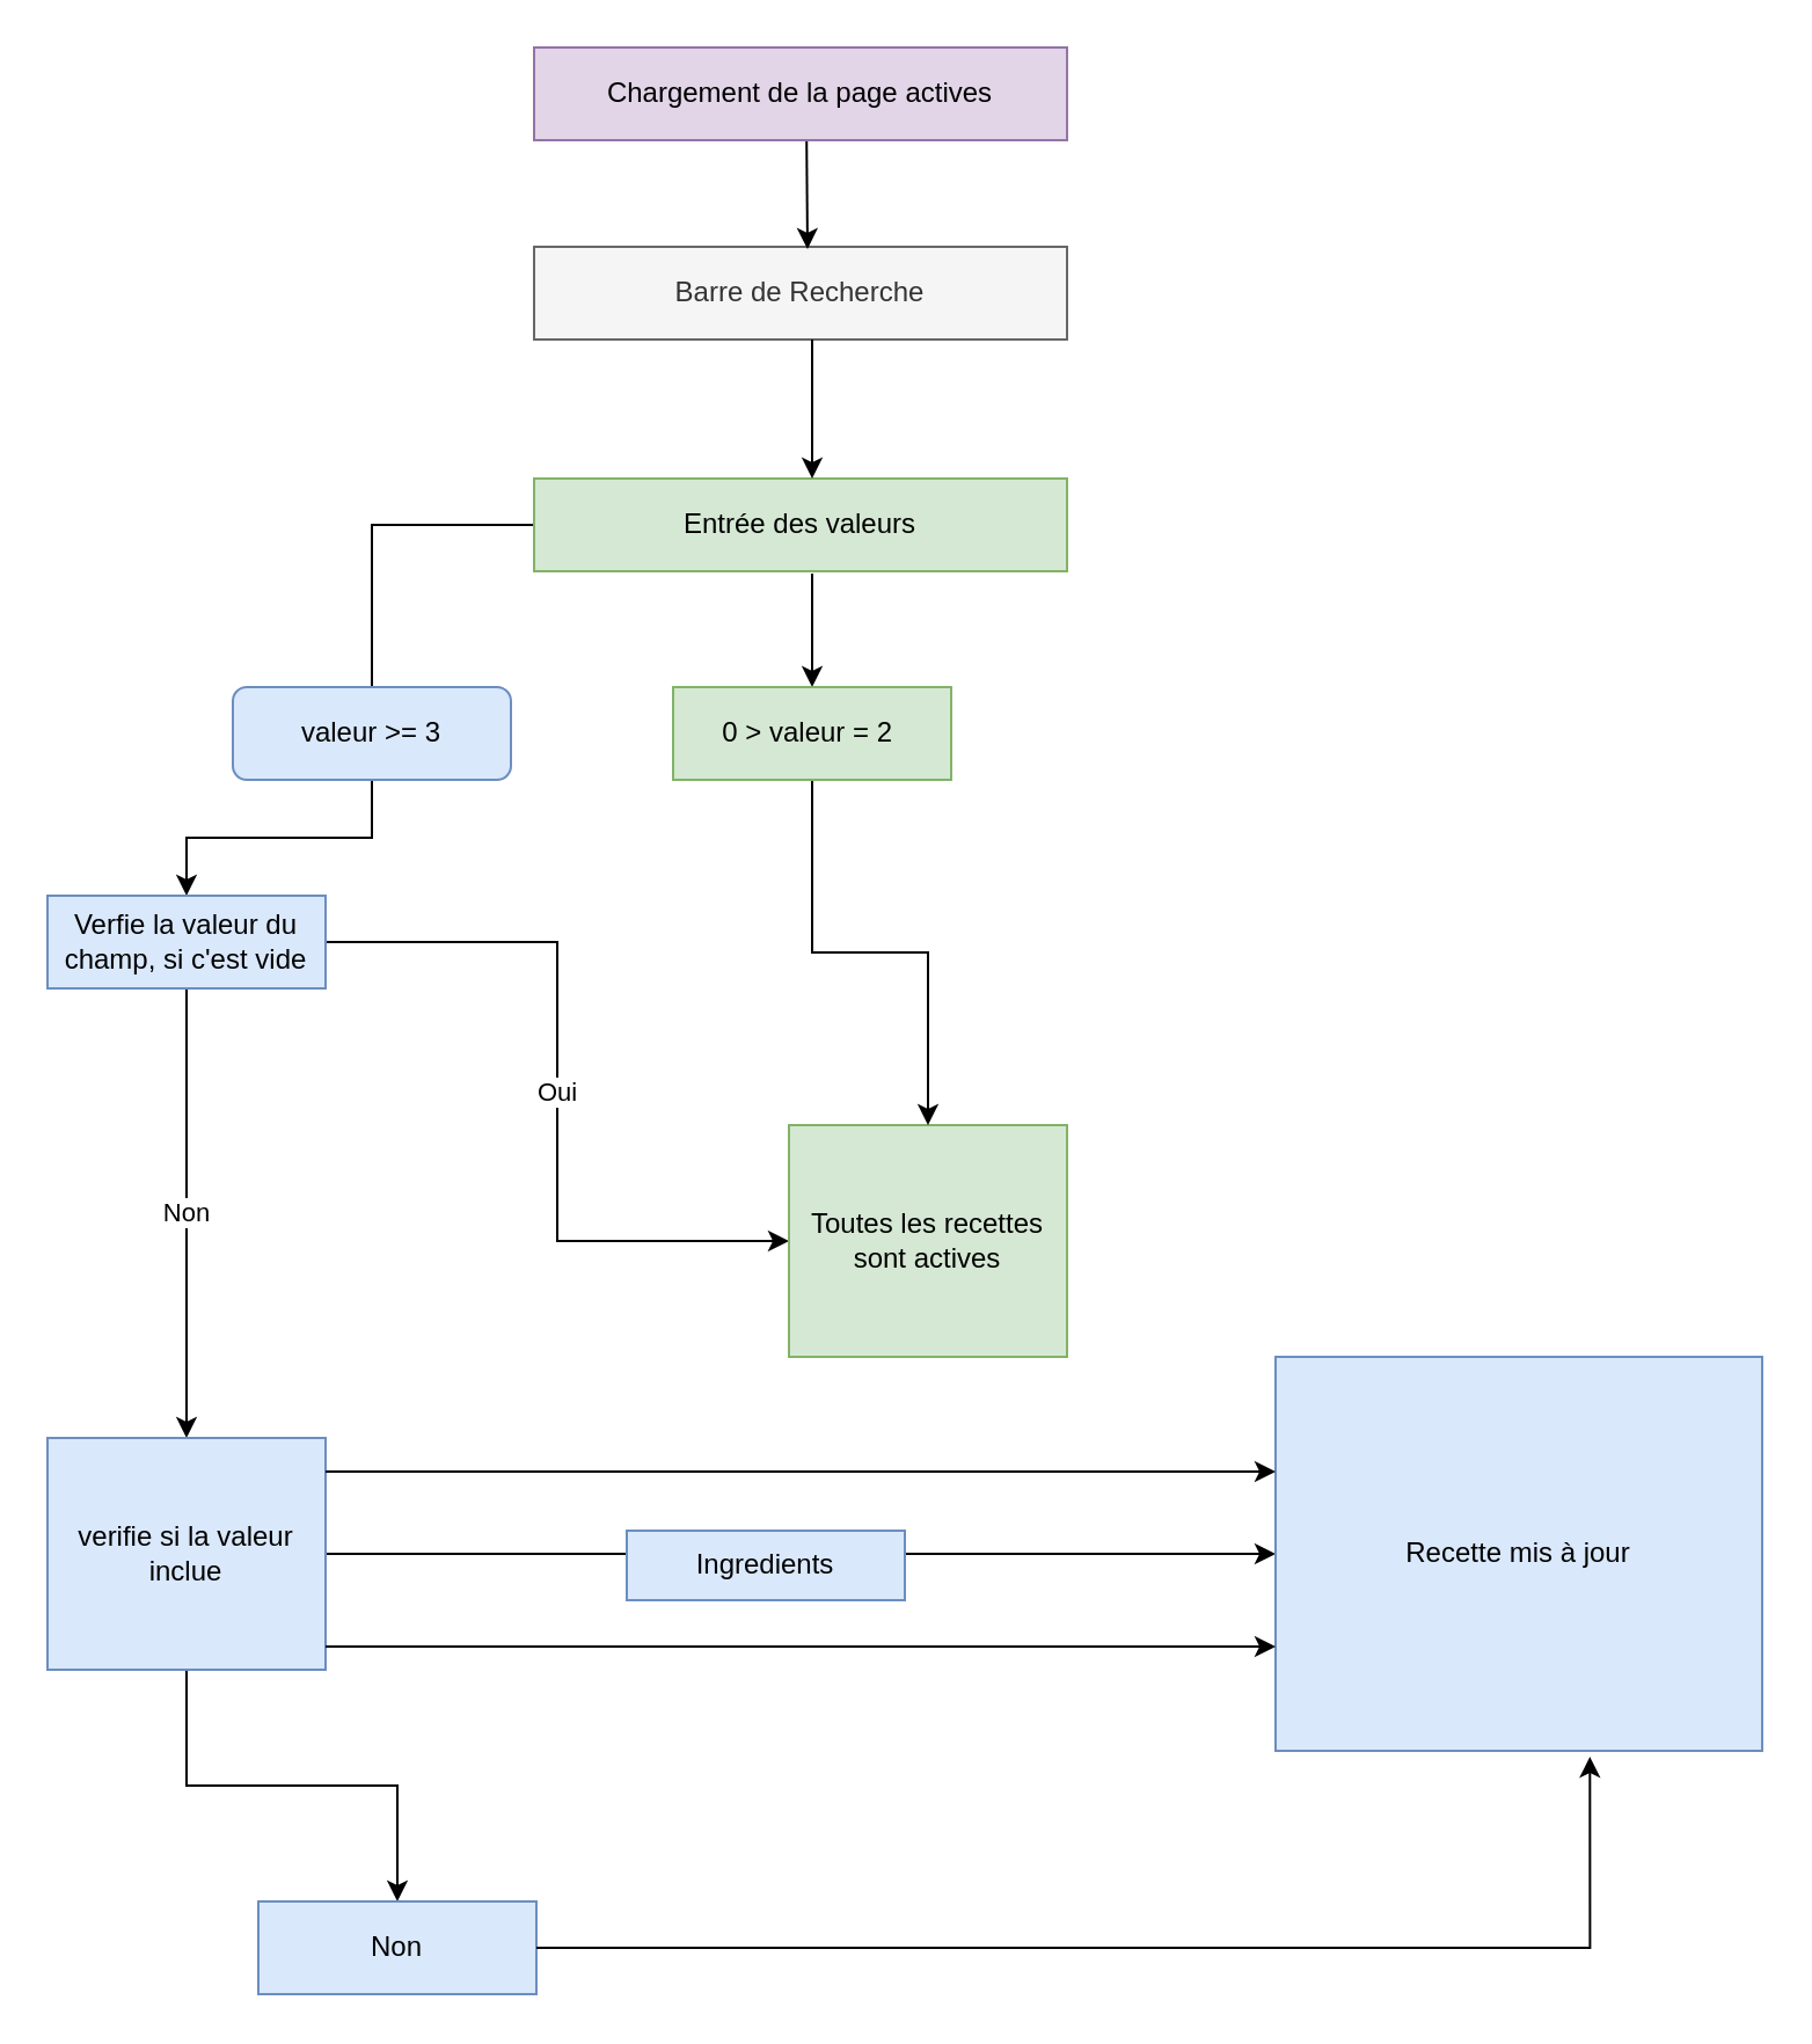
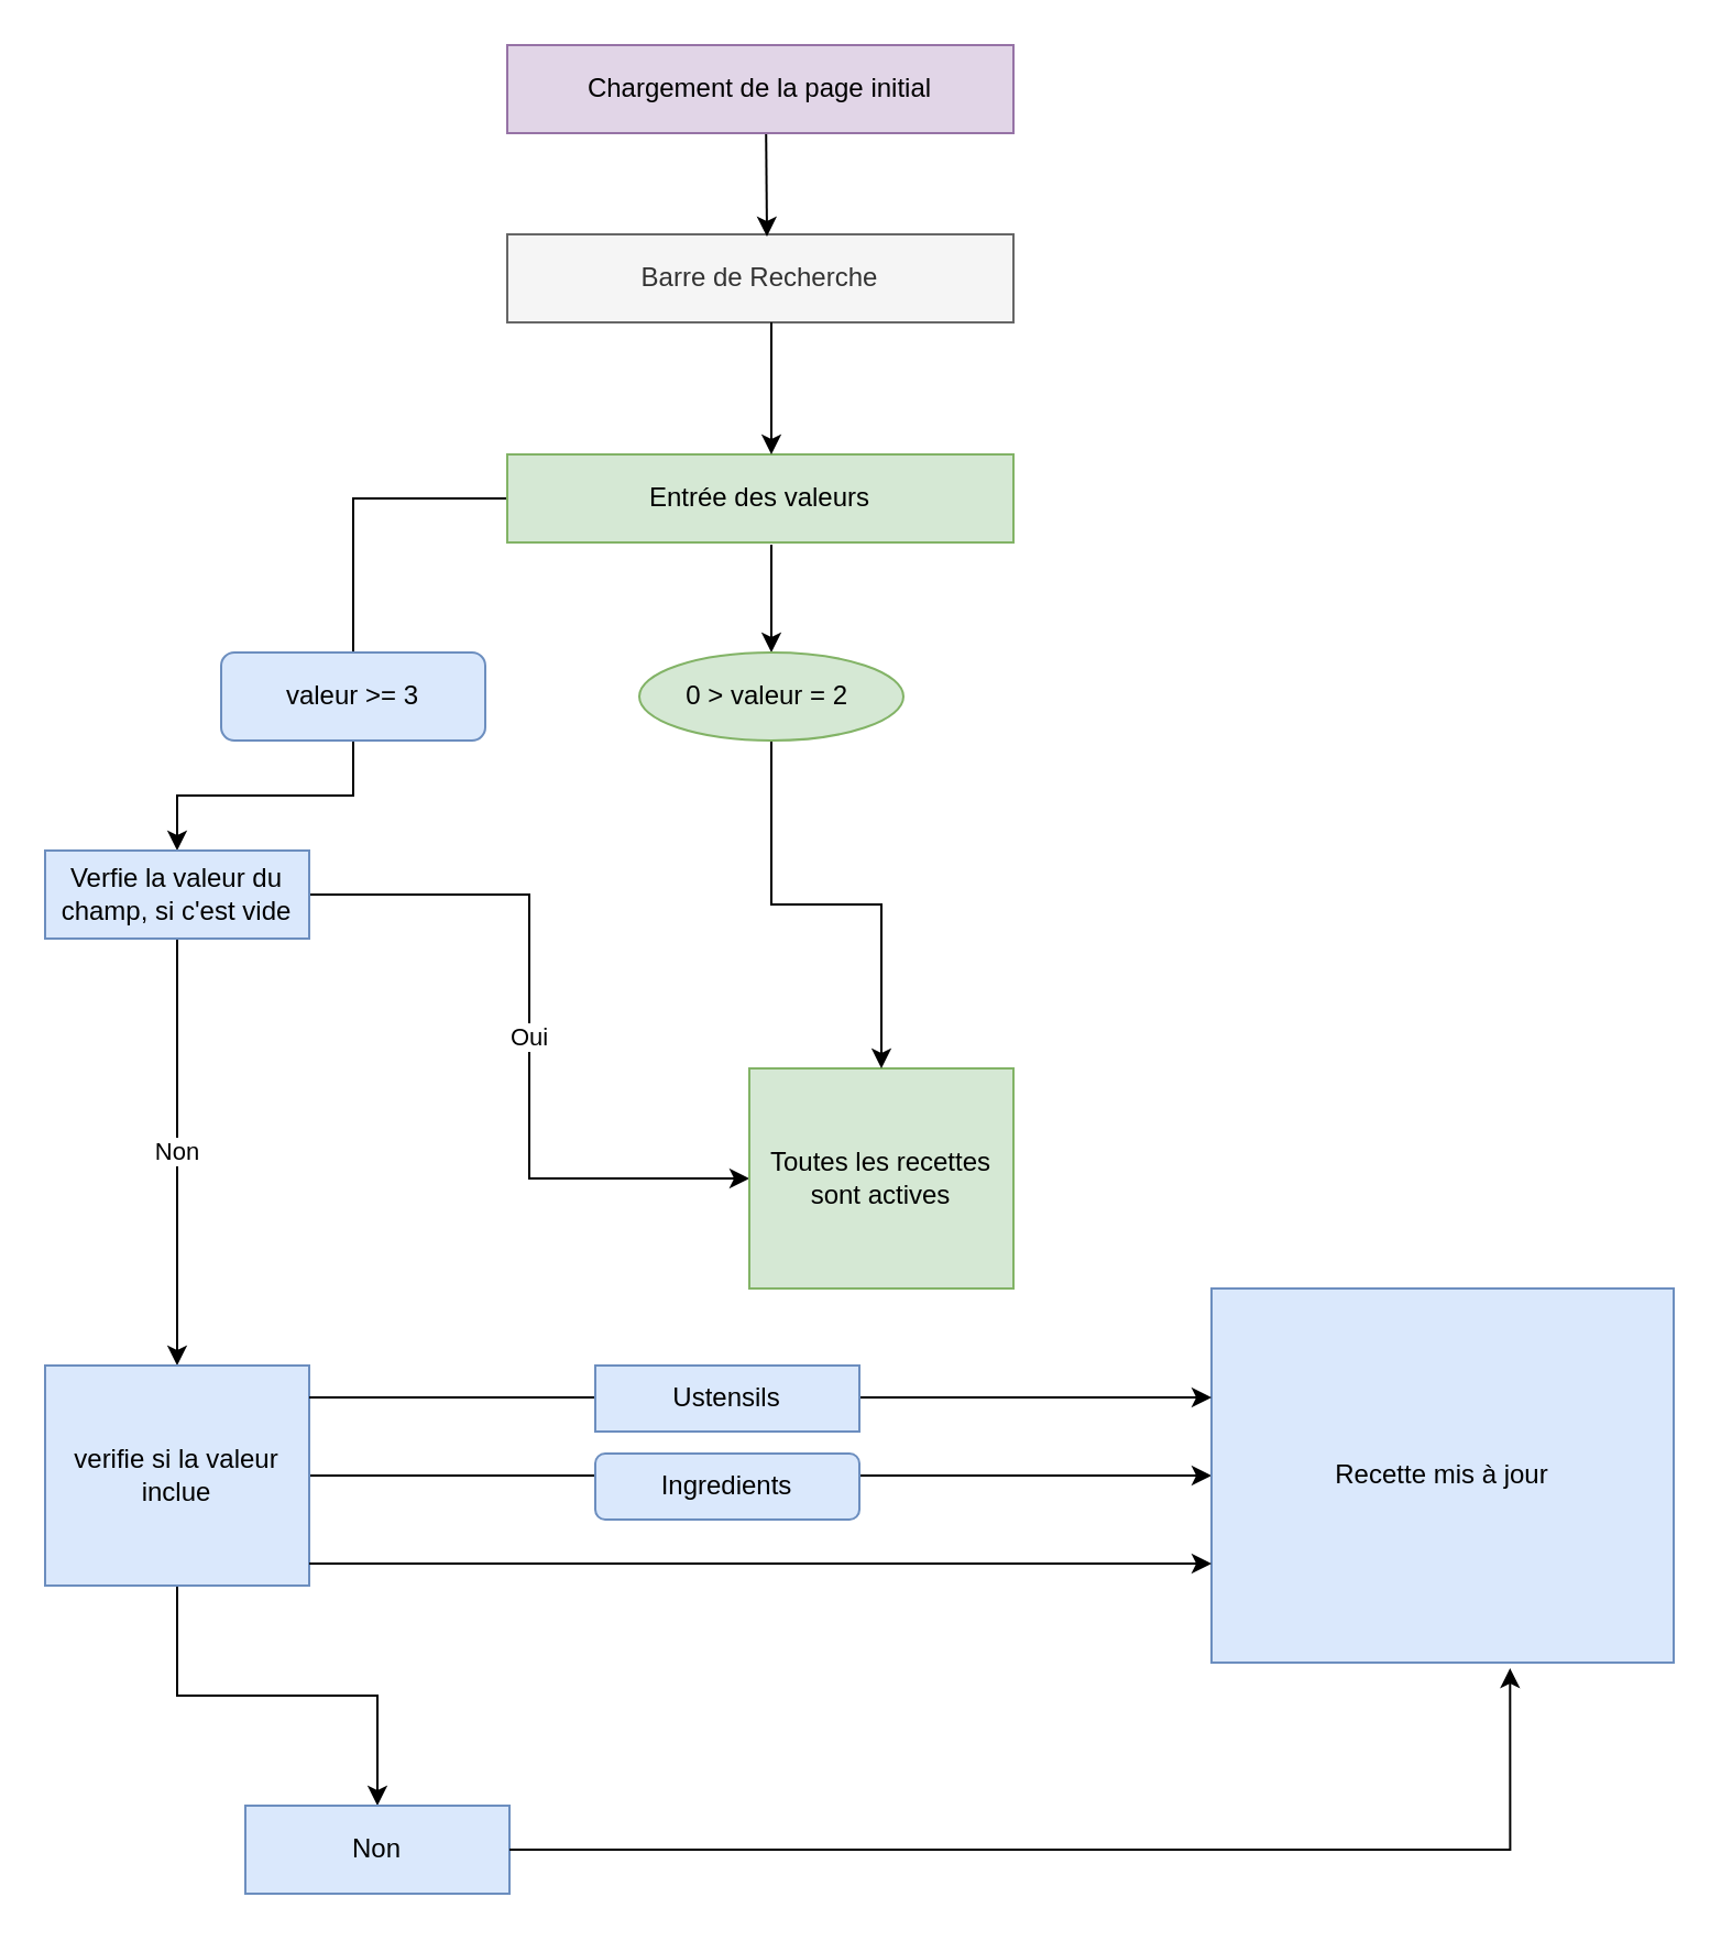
  <mxCell id="0" />
  <mxCell id="1" parent="0" />
  <mxCell id="2" value="Barre de Recherche" style="rounded=0;whiteSpace=wrap;html=1;fillColor=#f5f5f5;strokeColor=#666666;fontColor=#333333;" parent="1" vertex="1"><mxGeometry x="230" y="106" width="230" height="40" as="geometry" /></mxCell>
  <mxCell id="3" style="edgeStyle=orthogonalEdgeStyle;rounded=0;orthogonalLoop=1;jettySize=auto;html=1;entryX=0.5;entryY=0;entryDx=0;entryDy=0;endArrow=none;" parent="1" source="4" target="8" edge="1"><mxGeometry relative="1" as="geometry"><mxPoint x="160" y="290" as="targetPoint" /></mxGeometry></mxCell>
  <mxCell id="4" value="Entrée des valeurs" style="rounded=0;whiteSpace=wrap;html=1;fillColor=#d5e8d4;strokeColor=#82b366;" parent="1" vertex="1"><mxGeometry x="230" y="206" width="230" height="40" as="geometry" /></mxCell>
  <mxCell id="5" value="" style="endArrow=classic;html=1;rounded=0;" parent="1" edge="1"><mxGeometry width="50" height="50" relative="1" as="geometry"><mxPoint x="350" y="146" as="sourcePoint" /><mxPoint x="350" y="206" as="targetPoint" /></mxGeometry></mxCell>
  <mxCell id="6" value="" style="endArrow=classic;html=1;rounded=0;entryX=0.5;entryY=0;entryDx=0;entryDy=0;" parent="1" target="17" edge="1"><mxGeometry width="50" height="50" relative="1" as="geometry"><mxPoint x="350" y="247" as="sourcePoint" /><mxPoint x="350" y="286" as="targetPoint" /></mxGeometry></mxCell>
  <mxCell id="7" style="edgeStyle=orthogonalEdgeStyle;rounded=0;orthogonalLoop=1;jettySize=auto;html=1;" parent="1" source="8" target="11" edge="1"><mxGeometry relative="1" as="geometry" /></mxCell>
  <mxCell id="8" value="valeur &amp;gt;= 3" style="whiteSpace=wrap;html=1;fillColor=#dae8fc;strokeColor=#6c8ebf;rounded=1;" parent="1" vertex="1"><mxGeometry x="100" y="296" width="120" height="40" as="geometry" /></mxCell>
  <mxCell id="9" value="Oui" style="edgeStyle=orthogonalEdgeStyle;rounded=0;orthogonalLoop=1;jettySize=auto;html=1;entryX=0;entryY=0.5;entryDx=0;entryDy=0;" parent="1" source="11" target="15" edge="1"><mxGeometry relative="1" as="geometry" /></mxCell>
  <mxCell id="10" value="Non" style="edgeStyle=orthogonalEdgeStyle;rounded=0;orthogonalLoop=1;jettySize=auto;html=1;entryX=0.5;entryY=0;entryDx=0;entryDy=0;" parent="1" source="11" target="14" edge="1"><mxGeometry relative="1" as="geometry" /></mxCell>
  <mxCell id="11" value="Verfie la valeur du champ, si c'est vide" style="rounded=0;whiteSpace=wrap;html=1;fillColor=#dae8fc;strokeColor=#6c8ebf;" parent="1" vertex="1"><mxGeometry x="20" y="386" width="120" height="40" as="geometry" /></mxCell>
  <mxCell id="12" value="" style="edgeStyle=orthogonalEdgeStyle;rounded=0;orthogonalLoop=1;jettySize=auto;html=1;" parent="1" source="14" target="21" edge="1"><mxGeometry relative="1" as="geometry" /></mxCell>
  <mxCell id="13" style="edgeStyle=orthogonalEdgeStyle;rounded=0;orthogonalLoop=1;jettySize=auto;html=1;" edge="1" parent="1" source="14" target="20"><mxGeometry relative="1" as="geometry" /></mxCell>
  <mxCell id="14" value="verifie si la valeur inclue" style="rounded=0;whiteSpace=wrap;html=1;fillColor=#dae8fc;strokeColor=#6c8ebf;" parent="1" vertex="1"><mxGeometry x="20" y="620" width="120" height="100" as="geometry" /></mxCell>
  <mxCell id="15" value="Toutes les recettes sont actives" style="rounded=0;whiteSpace=wrap;html=1;fillColor=#d5e8d4;strokeColor=#82b366;" parent="1" vertex="1"><mxGeometry x="340" y="485" width="120" height="100" as="geometry" /></mxCell>
  <mxCell id="16" style="edgeStyle=orthogonalEdgeStyle;rounded=0;orthogonalLoop=1;jettySize=auto;html=1;" parent="1" source="17" target="15" edge="1"><mxGeometry relative="1" as="geometry" /></mxCell>
- <mxCell id="17" value="0 &amp;gt; valeur = 2&amp;nbsp;" style="rounded=0;whiteSpace=wrap;html=1;fillColor=#d5e8d4;strokeColor=#82b366;" parent="1" vertex="1"><mxGeometry x="290" y="296" width="120" height="40" as="geometry" /></mxCell>
+ <mxCell id="17" value="0 &amp;gt; valeur = 2&amp;nbsp;" style="ellipse;whiteSpace=wrap;html=1;fillColor=#d5e8d4;strokeColor=#82b366;" parent="1" vertex="1"><mxGeometry x="290" y="296" width="120" height="40" as="geometry" /></mxCell>
  <mxCell id="18" value="" style="endArrow=classic;html=1;rounded=0;" parent="1" edge="1"><mxGeometry width="50" height="50" relative="1" as="geometry"><mxPoint x="347.58" y="57" as="sourcePoint" /><mxPoint x="348" y="107" as="targetPoint" /></mxGeometry></mxCell>
- <mxCell id="19" value="Chargement de la page actives" style="rounded=0;whiteSpace=wrap;html=1;fillColor=#e1d5e7;strokeColor=#9673a6;" parent="1" vertex="1"><mxGeometry x="230" y="20" width="230" height="40" as="geometry" /></mxCell>
+ <mxCell id="19" value="Chargement de la page initial" style="rounded=0;whiteSpace=wrap;html=1;fillColor=#e1d5e7;strokeColor=#9673a6;" parent="1" vertex="1"><mxGeometry x="230" y="20" width="230" height="40" as="geometry" /></mxCell>
  <mxCell id="20" value="Recette mis à jour" style="rounded=0;whiteSpace=wrap;html=1;fillColor=#dae8fc;strokeColor=#6c8ebf;" parent="1" vertex="1"><mxGeometry x="550" y="585" width="210" height="170" as="geometry" /></mxCell>
  <mxCell id="21" value="Non" style="rounded=0;whiteSpace=wrap;html=1;fillColor=#dae8fc;strokeColor=#6c8ebf;" parent="1" vertex="1"><mxGeometry x="111" y="820" width="120" height="40" as="geometry" /></mxCell>
  <mxCell id="22" style="edgeStyle=orthogonalEdgeStyle;rounded=0;orthogonalLoop=1;jettySize=auto;html=1;entryX=0.646;entryY=1.015;entryDx=0;entryDy=0;entryPerimeter=0;" parent="1" source="21" target="20" edge="1"><mxGeometry relative="1" as="geometry" /></mxCell>
- <mxCell id="23" value="Ingredients" style="rounded=0;whiteSpace=wrap;html=1;fillColor=#dae8fc;strokeColor=#6c8ebf;" vertex="1" parent="1"><mxGeometry x="270" y="660" width="120" height="30" as="geometry" /></mxCell>
+ <mxCell id="23" value="Ingredients" style="whiteSpace=wrap;html=1;fillColor=#dae8fc;strokeColor=#6c8ebf;rounded=1;" vertex="1" parent="1"><mxGeometry x="270" y="660" width="120" height="30" as="geometry" /></mxCell>
  <mxCell id="24" style="edgeStyle=orthogonalEdgeStyle;rounded=0;orthogonalLoop=1;jettySize=auto;html=1;" edge="1" parent="1"><mxGeometry relative="1" as="geometry"><mxPoint x="140" y="710" as="sourcePoint" /><mxPoint x="550" y="710" as="targetPoint" /></mxGeometry></mxCell>
  <mxCell id="25" style="edgeStyle=orthogonalEdgeStyle;rounded=0;orthogonalLoop=1;jettySize=auto;html=1;" edge="1" parent="1"><mxGeometry relative="1" as="geometry"><mxPoint x="140" y="634.5" as="sourcePoint" /><mxPoint x="550" y="634.5" as="targetPoint" /></mxGeometry></mxCell>
+ <mxCell id="26" value="Ustensils" style="rounded=0;whiteSpace=wrap;html=1;fillColor=#dae8fc;strokeColor=#6c8ebf;" vertex="1" parent="1"><mxGeometry x="270" y="620" width="120" height="30" as="geometry" /></mxCell>
